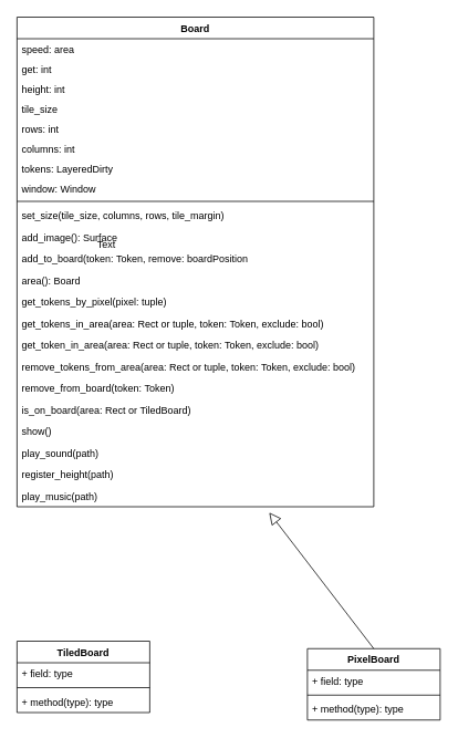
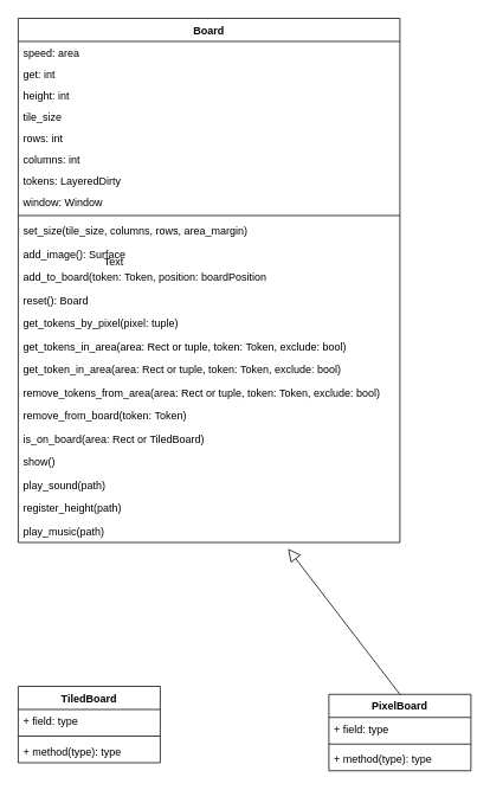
  <mxCell id="0" />
  <mxCell id="1" parent="0" />
  <mxCell id="2" value="Board&#10;&#10;" style="swimlane;fontStyle=1;align=center;verticalAlign=top;childLayout=stackLayout;horizontal=1;startSize=26;horizontalStack=0;resizeParent=1;resizeParentMax=0;resizeLast=0;collapsible=1;marginBottom=0;" vertex="1" parent="1"><mxGeometry x="20" y="20" width="430" height="590" as="geometry" /></mxCell>
  <mxCell id="3" value="speed: area" style="text;strokeColor=none;fillColor=none;align=left;verticalAlign=top;spacingLeft=4;spacingRight=4;overflow=hidden;rotatable=0;points=[[0,0.5],[1,0.5]];portConstraint=eastwest;" vertex="1" parent="2"><mxGeometry y="26" width="430" height="24" as="geometry" /></mxCell>
  <mxCell id="4" value="get: int" style="text;strokeColor=none;fillColor=none;align=left;verticalAlign=top;spacingLeft=4;spacingRight=4;overflow=hidden;rotatable=0;points=[[0,0.5],[1,0.5]];portConstraint=eastwest;" vertex="1" parent="2"><mxGeometry y="50" width="430" height="24" as="geometry" /></mxCell>
  <mxCell id="5" value="height: int" style="text;strokeColor=none;fillColor=none;align=left;verticalAlign=top;spacingLeft=4;spacingRight=4;overflow=hidden;rotatable=0;points=[[0,0.5],[1,0.5]];portConstraint=eastwest;" vertex="1" parent="2"><mxGeometry y="74" width="430" height="24" as="geometry" /></mxCell>
  <mxCell id="6" value="tile_size" style="text;strokeColor=none;fillColor=none;align=left;verticalAlign=top;spacingLeft=4;spacingRight=4;overflow=hidden;rotatable=0;points=[[0,0.5],[1,0.5]];portConstraint=eastwest;" vertex="1" parent="2"><mxGeometry y="98" width="430" height="24" as="geometry" /></mxCell>
  <mxCell id="7" value="rows: int" style="text;strokeColor=none;fillColor=none;align=left;verticalAlign=top;spacingLeft=4;spacingRight=4;overflow=hidden;rotatable=0;points=[[0,0.5],[1,0.5]];portConstraint=eastwest;" vertex="1" parent="2"><mxGeometry y="122" width="430" height="24" as="geometry" /></mxCell>
  <mxCell id="8" value="columns: int" style="text;strokeColor=none;fillColor=none;align=left;verticalAlign=top;spacingLeft=4;spacingRight=4;overflow=hidden;rotatable=0;points=[[0,0.5],[1,0.5]];portConstraint=eastwest;" vertex="1" parent="2"><mxGeometry y="146" width="430" height="24" as="geometry" /></mxCell>
  <mxCell id="9" value="tokens: LayeredDirty" style="text;strokeColor=none;fillColor=none;align=left;verticalAlign=top;spacingLeft=4;spacingRight=4;overflow=hidden;rotatable=0;points=[[0,0.5],[1,0.5]];portConstraint=eastwest;" vertex="1" parent="2"><mxGeometry y="170" width="430" height="24" as="geometry" /></mxCell>
  <mxCell id="10" value="window: Window" style="text;strokeColor=none;fillColor=none;align=left;verticalAlign=top;spacingLeft=4;spacingRight=4;overflow=hidden;rotatable=0;points=[[0,0.5],[1,0.5]];portConstraint=eastwest;" vertex="1" parent="2"><mxGeometry y="194" width="430" height="24" as="geometry" /></mxCell>
  <mxCell id="11" value="" style="line;strokeWidth=1;fillColor=none;align=left;verticalAlign=middle;spacingTop=-1;spacingLeft=3;spacingRight=3;rotatable=0;labelPosition=right;points=[];portConstraint=eastwest;" vertex="1" parent="2"><mxGeometry y="218" width="430" height="8" as="geometry" /></mxCell>
- <mxCell id="12" value="set_size(tile_size, columns, rows, tile_margin)" style="text;strokeColor=none;fillColor=none;align=left;verticalAlign=top;spacingLeft=4;spacingRight=4;overflow=hidden;rotatable=0;points=[[0,0.5],[1,0.5]];portConstraint=eastwest;" vertex="1" parent="2"><mxGeometry y="226" width="430" height="26" as="geometry" /></mxCell>
+ <mxCell id="12" value="set_size(tile_size, columns, rows, area_margin)" style="text;strokeColor=none;fillColor=none;align=left;verticalAlign=top;spacingLeft=4;spacingRight=4;overflow=hidden;rotatable=0;points=[[0,0.5],[1,0.5]];portConstraint=eastwest;" vertex="1" parent="2"><mxGeometry y="226" width="430" height="26" as="geometry" /></mxCell>
  <mxCell id="13" value="add_image(): Surface" style="text;strokeColor=none;fillColor=none;align=left;verticalAlign=top;spacingLeft=4;spacingRight=4;overflow=hidden;rotatable=0;points=[[0,0.5],[1,0.5]];portConstraint=eastwest;" vertex="1" parent="2"><mxGeometry y="252" width="430" height="26" as="geometry" /></mxCell>
- <mxCell id="14" value="add_to_board(token: Token, remove: boardPosition" style="text;strokeColor=none;fillColor=none;align=left;verticalAlign=top;spacingLeft=4;spacingRight=4;overflow=hidden;rotatable=0;points=[[0,0.5],[1,0.5]];portConstraint=eastwest;" vertex="1" parent="2"><mxGeometry y="278" width="430" height="26" as="geometry" /></mxCell>
- <mxCell id="15" value="area(): Board" style="text;strokeColor=none;fillColor=none;align=left;verticalAlign=top;spacingLeft=4;spacingRight=4;overflow=hidden;rotatable=0;points=[[0,0.5],[1,0.5]];portConstraint=eastwest;" vertex="1" parent="2"><mxGeometry y="304" width="430" height="26" as="geometry" /></mxCell>
+ <mxCell id="14" value="add_to_board(token: Token, position: boardPosition" style="text;strokeColor=none;fillColor=none;align=left;verticalAlign=top;spacingLeft=4;spacingRight=4;overflow=hidden;rotatable=0;points=[[0,0.5],[1,0.5]];portConstraint=eastwest;" vertex="1" parent="2"><mxGeometry y="278" width="430" height="26" as="geometry" /></mxCell>
+ <mxCell id="15" value="reset(): Board" style="text;strokeColor=none;fillColor=none;align=left;verticalAlign=top;spacingLeft=4;spacingRight=4;overflow=hidden;rotatable=0;points=[[0,0.5],[1,0.5]];portConstraint=eastwest;" vertex="1" parent="2"><mxGeometry y="304" width="430" height="26" as="geometry" /></mxCell>
  <mxCell id="16" value="get_tokens_by_pixel(pixel: tuple)" style="text;strokeColor=none;fillColor=none;align=left;verticalAlign=top;spacingLeft=4;spacingRight=4;overflow=hidden;rotatable=0;points=[[0,0.5],[1,0.5]];portConstraint=eastwest;" vertex="1" parent="2"><mxGeometry y="330" width="430" height="26" as="geometry" /></mxCell>
  <mxCell id="17" value="get_tokens_in_area(area: Rect or tuple, token: Token, exclude: bool)" style="text;strokeColor=none;fillColor=none;align=left;verticalAlign=top;spacingLeft=4;spacingRight=4;overflow=hidden;rotatable=0;points=[[0,0.5],[1,0.5]];portConstraint=eastwest;" vertex="1" parent="2"><mxGeometry y="356" width="430" height="26" as="geometry" /></mxCell>
  <mxCell id="18" value="get_token_in_area(area: Rect or tuple, token: Token, exclude: bool)" style="text;strokeColor=none;fillColor=none;align=left;verticalAlign=top;spacingLeft=4;spacingRight=4;overflow=hidden;rotatable=0;points=[[0,0.5],[1,0.5]];portConstraint=eastwest;" vertex="1" parent="2"><mxGeometry y="382" width="430" height="26" as="geometry" /></mxCell>
  <mxCell id="19" value="remove_tokens_from_area(area: Rect or tuple, token: Token, exclude: bool)" style="text;strokeColor=none;fillColor=none;align=left;verticalAlign=top;spacingLeft=4;spacingRight=4;overflow=hidden;rotatable=0;points=[[0,0.5],[1,0.5]];portConstraint=eastwest;" vertex="1" parent="2"><mxGeometry y="408" width="430" height="26" as="geometry" /></mxCell>
  <mxCell id="20" value="remove_from_board(token: Token)" style="text;strokeColor=none;fillColor=none;align=left;verticalAlign=top;spacingLeft=4;spacingRight=4;overflow=hidden;rotatable=0;points=[[0,0.5],[1,0.5]];portConstraint=eastwest;" vertex="1" parent="2"><mxGeometry y="434" width="430" height="26" as="geometry" /></mxCell>
  <mxCell id="21" value="is_on_board(area: Rect or TiledBoard)" style="text;strokeColor=none;fillColor=none;align=left;verticalAlign=top;spacingLeft=4;spacingRight=4;overflow=hidden;rotatable=0;points=[[0,0.5],[1,0.5]];portConstraint=eastwest;" vertex="1" parent="2"><mxGeometry y="460" width="430" height="26" as="geometry" /></mxCell>
  <mxCell id="22" value="show()" style="text;strokeColor=none;fillColor=none;align=left;verticalAlign=top;spacingLeft=4;spacingRight=4;overflow=hidden;rotatable=0;points=[[0,0.5],[1,0.5]];portConstraint=eastwest;" vertex="1" parent="2"><mxGeometry y="486" width="430" height="26" as="geometry" /></mxCell>
  <mxCell id="23" value="play_sound(path)" style="text;strokeColor=none;fillColor=none;align=left;verticalAlign=top;spacingLeft=4;spacingRight=4;overflow=hidden;rotatable=0;points=[[0,0.5],[1,0.5]];portConstraint=eastwest;" vertex="1" parent="2"><mxGeometry y="512" width="430" height="26" as="geometry" /></mxCell>
  <mxCell id="24" value="register_height(path)" style="text;strokeColor=none;fillColor=none;align=left;verticalAlign=top;spacingLeft=4;spacingRight=4;overflow=hidden;rotatable=0;points=[[0,0.5],[1,0.5]];portConstraint=eastwest;" vertex="1" parent="2"><mxGeometry y="538" width="430" height="26" as="geometry" /></mxCell>
  <mxCell id="25" value="play_music(path)" style="text;strokeColor=none;fillColor=none;align=left;verticalAlign=top;spacingLeft=4;spacingRight=4;overflow=hidden;rotatable=0;points=[[0,0.5],[1,0.5]];portConstraint=eastwest;" vertex="1" parent="2"><mxGeometry y="564" width="430" height="26" as="geometry" /></mxCell>
  <mxCell id="26" value="TiledBoard" style="swimlane;fontStyle=1;align=center;verticalAlign=top;childLayout=stackLayout;horizontal=1;startSize=26;horizontalStack=0;resizeParent=1;resizeParentMax=0;resizeLast=0;collapsible=1;marginBottom=0;" vertex="1" parent="1"><mxGeometry x="20" y="772" width="160" height="86" as="geometry" /></mxCell>
  <mxCell id="27" value="+ field: type" style="text;strokeColor=none;fillColor=none;align=left;verticalAlign=top;spacingLeft=4;spacingRight=4;overflow=hidden;rotatable=0;points=[[0,0.5],[1,0.5]];portConstraint=eastwest;" vertex="1" parent="26"><mxGeometry y="26" width="160" height="26" as="geometry" /></mxCell>
  <mxCell id="28" value="" style="line;strokeWidth=1;fillColor=none;align=left;verticalAlign=middle;spacingTop=-1;spacingLeft=3;spacingRight=3;rotatable=0;labelPosition=right;points=[];portConstraint=eastwest;" vertex="1" parent="26"><mxGeometry y="52" width="160" height="8" as="geometry" /></mxCell>
  <mxCell id="29" value="+ method(type): type" style="text;strokeColor=none;fillColor=none;align=left;verticalAlign=top;spacingLeft=4;spacingRight=4;overflow=hidden;rotatable=0;points=[[0,0.5],[1,0.5]];portConstraint=eastwest;" vertex="1" parent="26"><mxGeometry y="60" width="160" height="26" as="geometry" /></mxCell>
  <mxCell id="30" value="PixelBoard" style="swimlane;fontStyle=1;align=center;verticalAlign=top;childLayout=stackLayout;horizontal=1;startSize=26;horizontalStack=0;resizeParent=1;resizeParentMax=0;resizeLast=0;collapsible=1;marginBottom=0;" vertex="1" parent="1"><mxGeometry x="370" y="781" width="160" height="86" as="geometry" /></mxCell>
  <mxCell id="31" value="+ field: type" style="text;strokeColor=none;fillColor=none;align=left;verticalAlign=top;spacingLeft=4;spacingRight=4;overflow=hidden;rotatable=0;points=[[0,0.5],[1,0.5]];portConstraint=eastwest;" vertex="1" parent="30"><mxGeometry y="26" width="160" height="26" as="geometry" /></mxCell>
  <mxCell id="32" value="" style="line;strokeWidth=1;fillColor=none;align=left;verticalAlign=middle;spacingTop=-1;spacingLeft=3;spacingRight=3;rotatable=0;labelPosition=right;points=[];portConstraint=eastwest;" vertex="1" parent="30"><mxGeometry y="52" width="160" height="8" as="geometry" /></mxCell>
  <mxCell id="33" value="+ method(type): type" style="text;strokeColor=none;fillColor=none;align=left;verticalAlign=top;spacingLeft=4;spacingRight=4;overflow=hidden;rotatable=0;points=[[0,0.5],[1,0.5]];portConstraint=eastwest;" vertex="1" parent="30"><mxGeometry y="60" width="160" height="26" as="geometry" /></mxCell>
  <mxCell id="34" value="Text" style="text;html=1;resizable=0;points=[];autosize=1;align=left;verticalAlign=top;spacingTop=-4;" vertex="1" parent="1"><mxGeometry x="115" y="284" width="40" height="20" as="geometry" /></mxCell>
  <mxCell id="35" value="" style="endArrow=block;dashed=0;endFill=0;endSize=12;html=1;entryX=0.707;entryY=1.269;entryDx=0;entryDy=0;entryPerimeter=0;exitX=0.5;exitY=0;exitDx=0;exitDy=0;" edge="1" parent="1" source="30" target="25"><mxGeometry width="160" relative="1" as="geometry"><mxPoint x="340" y="690" as="sourcePoint" /><mxPoint x="500" y="690" as="targetPoint" /></mxGeometry></mxCell>
